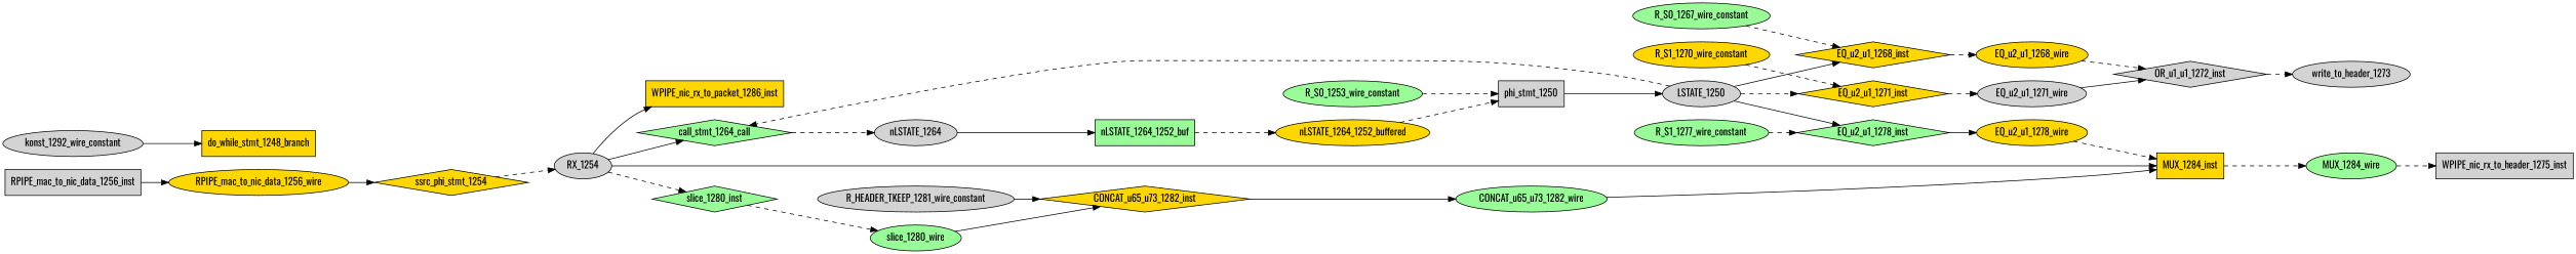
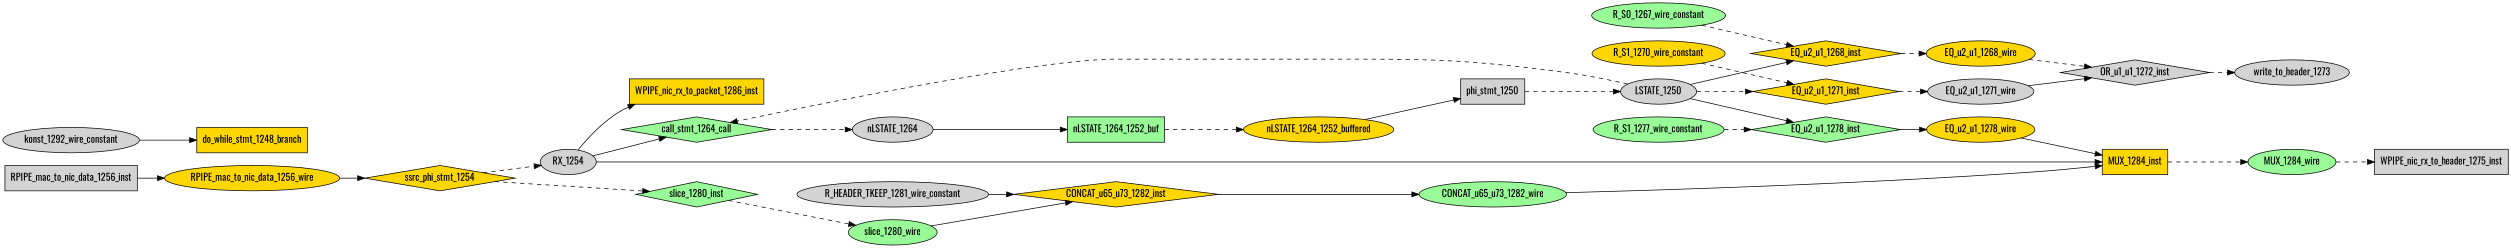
  digraph {
    fontname=Oswald
    rankdir=LR
    node [fillcolor=gold fontname=Oswald shape=ellipse style=filled]
    edge [fontname=Oswald style=dashed]
    MUX_1284_inst [shape=rectangle]
    CONCAT_u65_u73_1282_wire [fillcolor=palegreen]
    MUX_1284_wire [fillcolor=palegreen]
    EQ_u2_u1_1268_wire
    OR_u1_u1_1272_inst [fillcolor=lightgrey shape=diamond]
    write_to_header_1273 [fillcolor=lightgrey]
    EQ_u2_u1_1271_wire [fillcolor=lightgrey]
    EQ_u2_u1_1278_wire
    LSTATE_1250 [fillcolor=lightgrey]
    EQ_u2_u1_1268_inst [shape=diamond]
    EQ_u2_u1_1271_inst [shape=diamond]
    EQ_u2_u1_1278_inst [fillcolor=palegreen shape=diamond]
    call_stmt_1264_call [fillcolor=palegreen shape=diamond]
    nLSTATE_1264 [fillcolor=lightgrey]
    WPIPE_nic_rx_to_header_1275_inst [fillcolor=lightgrey shape=rectangle]
    RPIPE_mac_to_nic_data_1256_wire
    ssrc_phi_stmt_1254 [shape=diamond]
    RX_1254 [fillcolor=lightgrey]
    WPIPE_nic_rx_to_packet_1286_inst [shape=rectangle]
    slice_1280_inst [fillcolor=palegreen shape=diamond]
    slice_1280_wire [fillcolor=palegreen]
    R_HEADER_TKEEP_1281_wire_constant [fillcolor=lightgrey]
    CONCAT_u65_u73_1282_inst [shape=diamond]
    phi_stmt_1250 [fillcolor=lightgrey shape=rectangle]
-   R_S0_1253_wire_constant [fillcolor=palegreen]
    R_S0_1267_wire_constant [fillcolor=palegreen]
    R_S1_1270_wire_constant
    R_S1_1277_wire_constant [fillcolor=palegreen]
    konst_1292_wire_constant [fillcolor=lightgrey]
    do_while_stmt_1248_branch [shape=rectangle]
    nLSTATE_1264_1252_buf [fillcolor=palegreen shape=rectangle]
    nLSTATE_1264_1252_buffered
    RPIPE_mac_to_nic_data_1256_inst [fillcolor=lightgrey shape=rectangle]
    MUX_1284_inst -> MUX_1284_wire
    CONCAT_u65_u73_1282_wire -> MUX_1284_inst [style=solid]
    MUX_1284_wire -> WPIPE_nic_rx_to_header_1275_inst
    EQ_u2_u1_1268_wire -> OR_u1_u1_1272_inst
    OR_u1_u1_1272_inst -> write_to_header_1273
    EQ_u2_u1_1271_wire -> OR_u1_u1_1272_inst [style=solid]
-   EQ_u2_u1_1278_wire -> MUX_1284_inst
+   EQ_u2_u1_1278_wire -> MUX_1284_inst [style=solid]
    LSTATE_1250 -> EQ_u2_u1_1268_inst [style=solid]
    LSTATE_1250 -> EQ_u2_u1_1271_inst
    LSTATE_1250 -> EQ_u2_u1_1278_inst [style=solid]
    LSTATE_1250 -> call_stmt_1264_call
    EQ_u2_u1_1268_inst -> EQ_u2_u1_1268_wire
    EQ_u2_u1_1271_inst -> EQ_u2_u1_1271_wire
    EQ_u2_u1_1278_inst -> EQ_u2_u1_1278_wire [style=solid]
    call_stmt_1264_call -> nLSTATE_1264
    nLSTATE_1264 -> nLSTATE_1264_1252_buf [style=solid]
    RPIPE_mac_to_nic_data_1256_wire -> ssrc_phi_stmt_1254 [style=solid]
    ssrc_phi_stmt_1254 -> RX_1254
    RX_1254 -> MUX_1284_inst [style=solid]
    RX_1254 -> call_stmt_1264_call [style=solid]
    RX_1254 -> WPIPE_nic_rx_to_packet_1286_inst [style=solid]
-   RX_1254 -> slice_1280_inst
+   ssrc_phi_stmt_1254 -> slice_1280_inst
    slice_1280_inst -> slice_1280_wire
    slice_1280_wire -> CONCAT_u65_u73_1282_inst [style=solid]
    R_HEADER_TKEEP_1281_wire_constant -> CONCAT_u65_u73_1282_inst [style=solid]
    CONCAT_u65_u73_1282_inst -> CONCAT_u65_u73_1282_wire [style=solid]
-   phi_stmt_1250 -> LSTATE_1250 [style=solid]
-   R_S0_1253_wire_constant -> phi_stmt_1250
+   phi_stmt_1250 -> LSTATE_1250
    R_S0_1267_wire_constant -> EQ_u2_u1_1268_inst
    R_S1_1270_wire_constant -> EQ_u2_u1_1271_inst
    R_S1_1277_wire_constant -> EQ_u2_u1_1278_inst
    konst_1292_wire_constant -> do_while_stmt_1248_branch [style=solid]
    nLSTATE_1264_1252_buf -> nLSTATE_1264_1252_buffered
-   nLSTATE_1264_1252_buffered -> phi_stmt_1250
+   nLSTATE_1264_1252_buffered -> phi_stmt_1250 [style=solid]
    RPIPE_mac_to_nic_data_1256_inst -> RPIPE_mac_to_nic_data_1256_wire [style=solid]
  }
